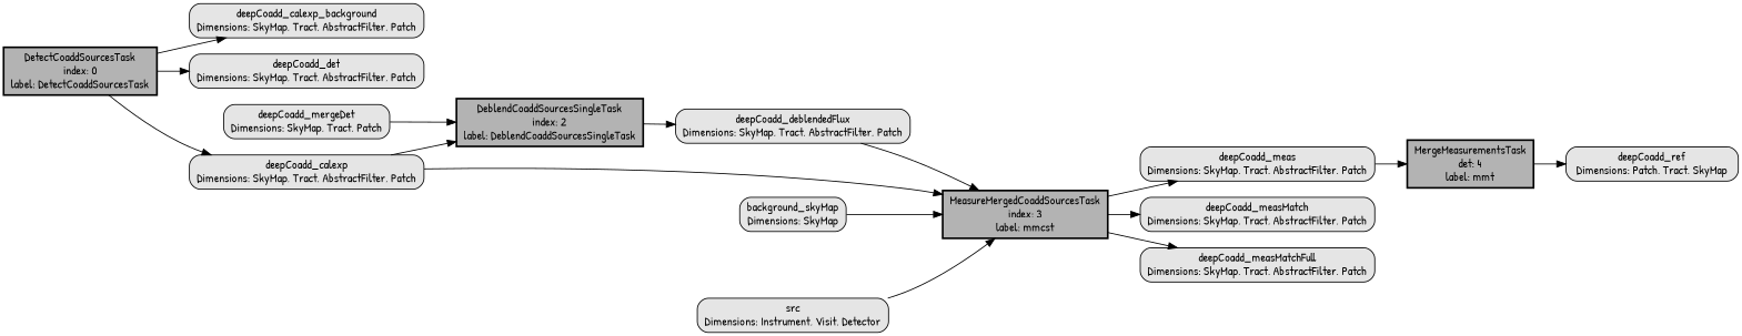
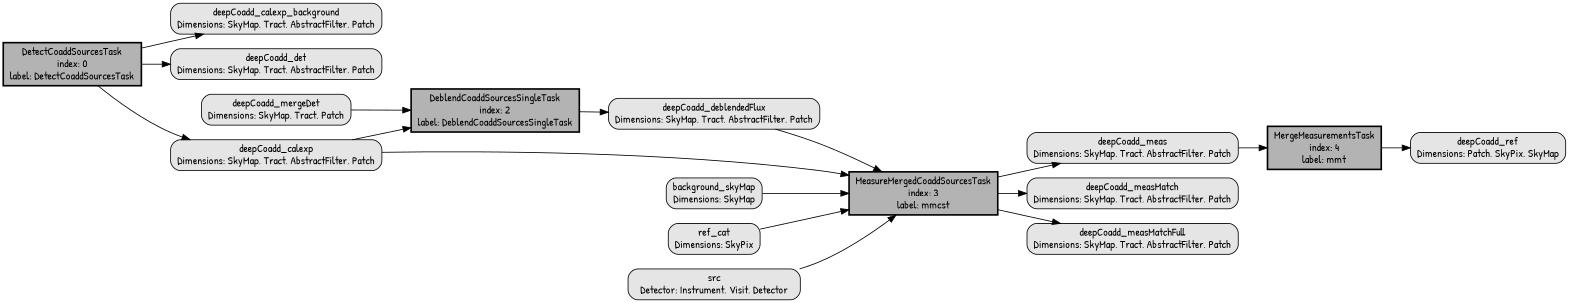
  digraph {
    fontname="Patrick Hand"
    rankdir=LR
    node [fillcolor=gray90 fontname="Patrick Hand" shape=box style="rounded,filled"]
    edge [fontname="Patrick Hand"]
    n1 [fillcolor=gray70 label="DetectCoaddSourcesTask\nindex: 0\nlabel: DetectCoaddSourcesTask" style="filled,bold"]
    n2 [label="deepCoadd_calexp_background\nDimensions: SkyMap, Tract, AbstractFilter, Patch"]
    n3 [label="deepCoadd_det\nDimensions: SkyMap, Tract, AbstractFilter, Patch"]
    n4 [label="deepCoadd_calexp\nDimensions: SkyMap, Tract, AbstractFilter, Patch"]
    n5 [fillcolor=gray70 label="DeblendCoaddSourcesSingleTask\nindex: 2\nlabel: DeblendCoaddSourcesSingleTask" style="filled,bold"]
    n6 [fillcolor=gray70 label="MeasureMergedCoaddSourcesTask\nindex: 3\nlabel: mmcst" style="filled,bold"]
    n7 [label="deepCoadd_deblendedFlux\nDimensions: SkyMap, Tract, AbstractFilter, Patch"]
    n8 [label="deepCoadd_meas\nDimensions: SkyMap, Tract, AbstractFilter, Patch"]
    n9 [label="deepCoadd_measMatch\nDimensions: SkyMap, Tract, AbstractFilter, Patch"]
    n10 [label="deepCoadd_measMatchFull\nDimensions: SkyMap, Tract, AbstractFilter, Patch"]
    n11 [label="deepCoadd_mergeDet\nDimensions: SkyMap, Tract, Patch"]
    n12 [label="background_skyMap\nDimensions: SkyMap"]
-   n13 [fillcolor=gray70 label="MergeMeasurementsTask\ndet: 4\nlabel: mmt" style="filled,bold"]
-   n15 [label="src\nDimensions: Instrument, Visit, Detector"]
-   n16 [label="deepCoadd_ref\nDimensions: Patch, Tract, SkyMap"]
+   n13 [fillcolor=gray70 label="MergeMeasurementsTask\nindex: 4\nlabel: mmt" style="filled,bold"]
+   n14 [label="ref_cat\nDimensions: SkyPix"]
+   n15 [label="src\nDetector: Instrument, Visit, Detector"]
+   n16 [label="deepCoadd_ref\nDimensions: Patch, SkyPix, SkyMap"]
    n1 -> n2
    n1 -> n3
    n1 -> n4
    n4 -> n5
    n4 -> n6
    n5 -> n7
    n6 -> n8
    n6 -> n9
    n6 -> n10
    n7 -> n6
    n8 -> n13
    n11 -> n5
    n12 -> n6
    n13 -> n16
+   n14 -> n6
    n15 -> n6
  }
